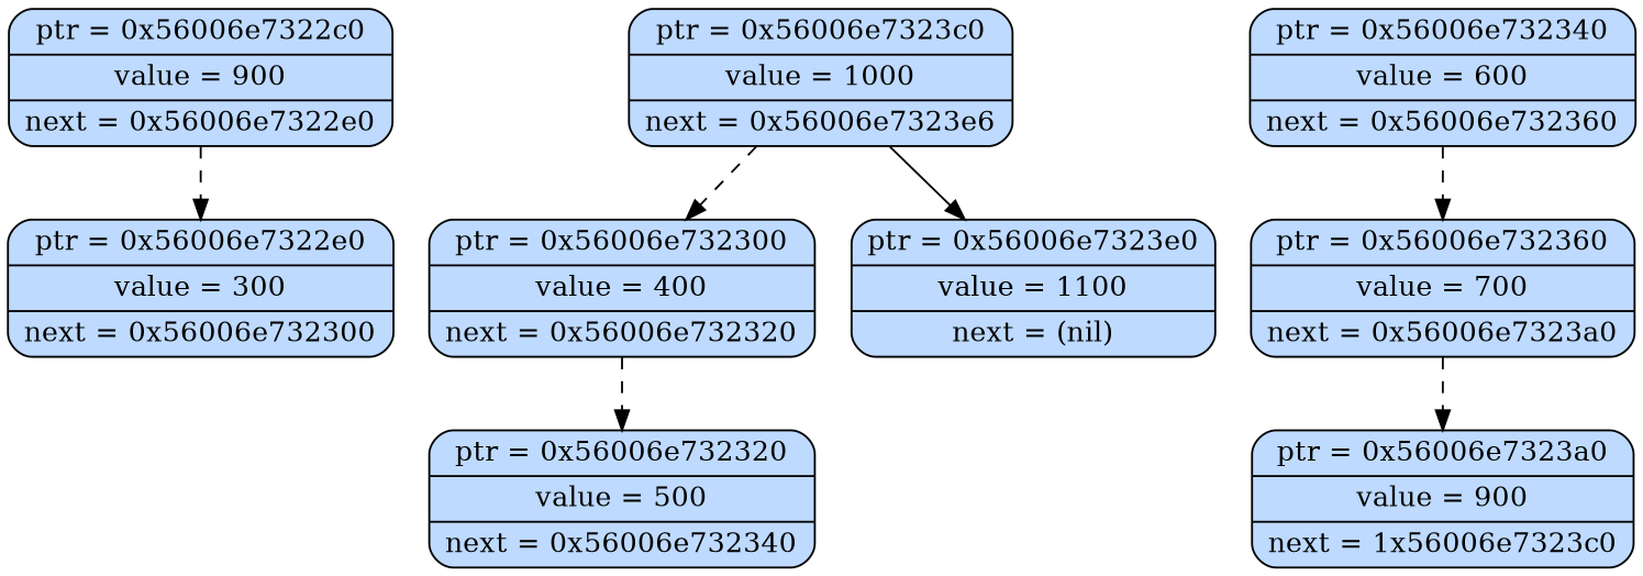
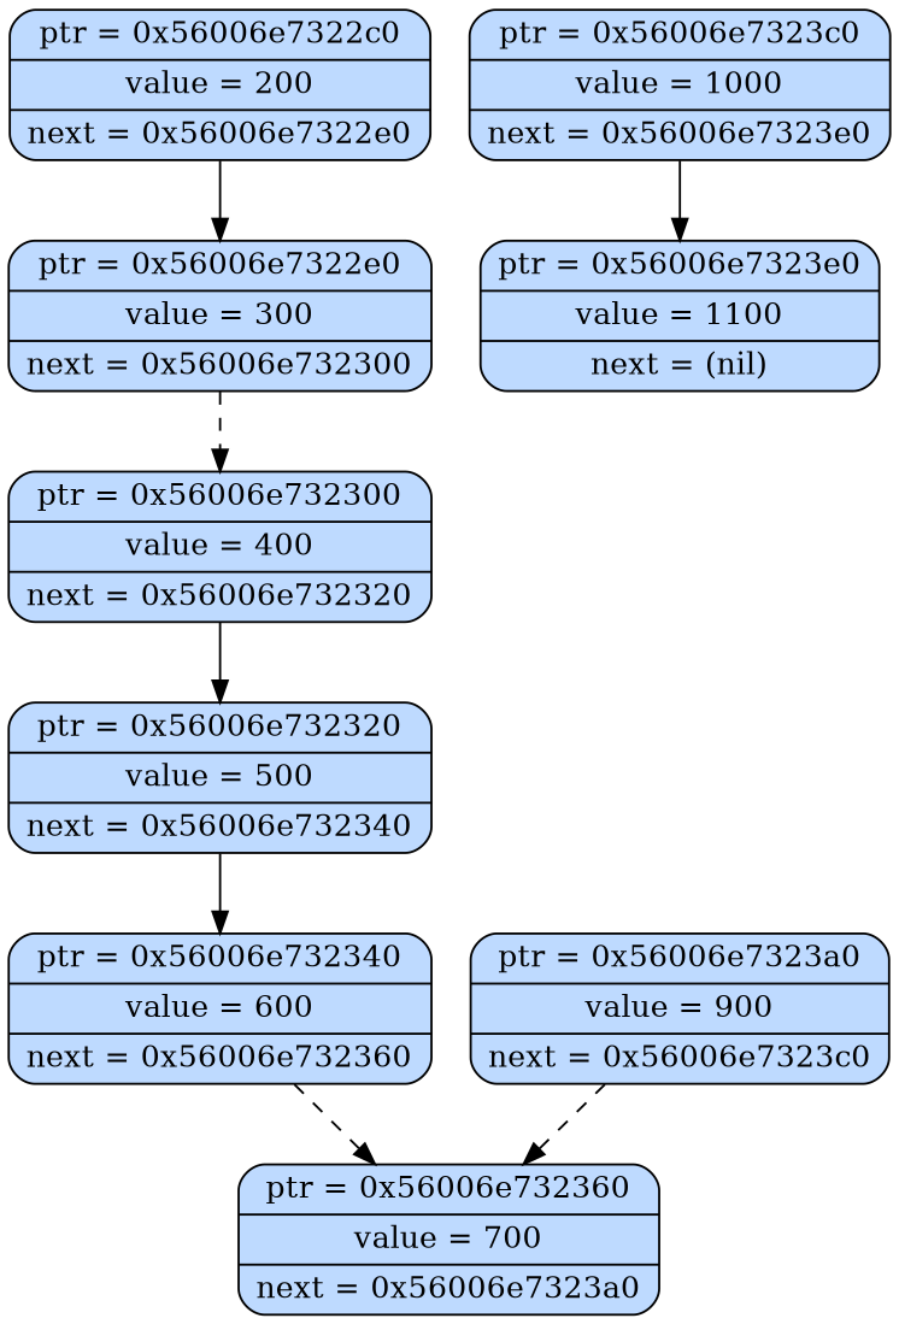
  digraph {
    node [fillcolor="#BEDAFF" shape=Mrecord style=filled]
    edge [style=dashed]
-   n1 [label="{ptr = 0x56006e7322c0 | value = 900 |next = 0x56006e7322e0}"]
+   n1 [label="{ptr = 0x56006e7322c0 | value = 200 |next = 0x56006e7322e0}"]
    n2 [label="{ptr = 0x56006e7322e0 | value = 300 |next = 0x56006e732300}"]
    n3 [label="{ptr = 0x56006e732300 | value = 400 |next = 0x56006e732320}"]
    n4 [label="{ptr = 0x56006e732320 | value = 500 |next = 0x56006e732340}"]
    n5 [label="{ptr = 0x56006e732340 | value = 600 |next = 0x56006e732360}"]
    n6 [label="{ptr = 0x56006e732360 | value = 700 |next = 0x56006e7323a0}"]
-   n7 [label="{ptr = 0x56006e7323a0 | value = 900 |next = 1x56006e7323c0}"]
-   n8 [label="{ptr = 0x56006e7323c0 | value = 1000 |next = 0x56006e7323e6}"]
+   n7 [label="{ptr = 0x56006e7323a0 | value = 900 |next = 0x56006e7323c0}"]
+   n8 [label="{ptr = 0x56006e7323c0 | value = 1000 |next = 0x56006e7323e0}"]
    n9 [label="{ptr = 0x56006e7323e0 | value = 1100 |next = (nil)}"]
-   n1 -> n2
-   n8 -> n3
-   n3 -> n4
+   n1 -> n2 [style=solid]
+   n2 -> n3
+   n3 -> n4 [style=solid]
+   n4 -> n5 [style=solid]
    n5 -> n6
-   n6 -> n7
+   n7 -> n6
    n8 -> n9 [style=solid]
  }
